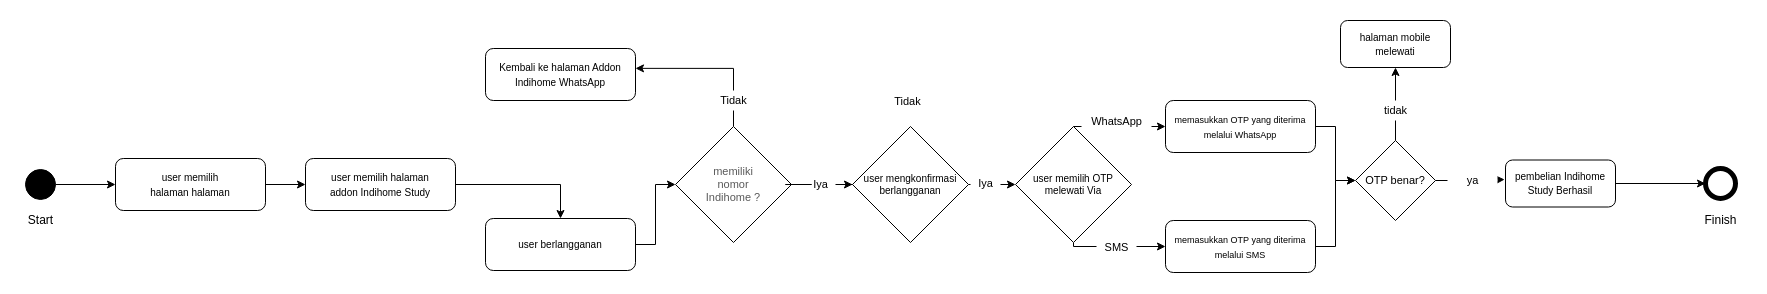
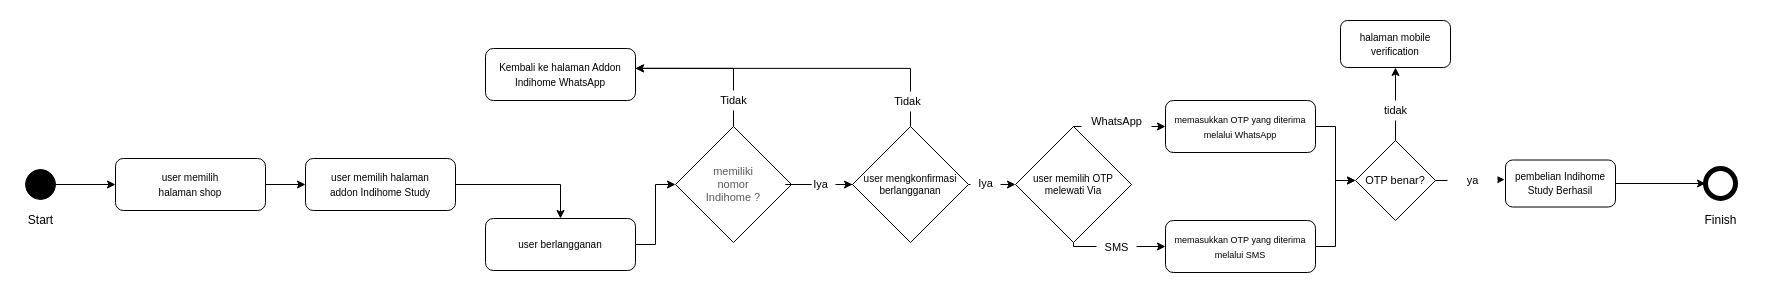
  <mxCell id="0" />
  <mxCell id="1" parent="0" />
  <mxCell id="2" style="edgeStyle=orthogonalEdgeStyle;rounded=0;orthogonalLoop=1;jettySize=auto;html=1;entryX=0;entryY=0.5;entryDx=0;entryDy=0;" edge="1" parent="1" source="3" target="4"><mxGeometry relative="1" as="geometry" /></mxCell>
  <mxCell id="3" value="" style="ellipse;whiteSpace=wrap;html=1;aspect=fixed;fillColor=#000000;" vertex="1" parent="1"><mxGeometry x="25" y="169" width="30" height="30" as="geometry" /></mxCell>
- <mxCell id="4" value="&lt;span style=&quot;font-size: 10px&quot;&gt;user memilih&lt;/span&gt;&lt;br style=&quot;font-size: 10px&quot;&gt;&lt;span style=&quot;font-size: 10px&quot;&gt;halaman halaman&lt;/span&gt;" style="rounded=1;whiteSpace=wrap;html=1;fillColor=#FFFFFF;" vertex="1" parent="1"><mxGeometry x="115" y="158" width="150" height="52" as="geometry" /></mxCell>
+ <mxCell id="4" value="&lt;span style=&quot;font-size: 10px&quot;&gt;user memilih&lt;/span&gt;&lt;br style=&quot;font-size: 10px&quot;&gt;&lt;span style=&quot;font-size: 10px&quot;&gt;halaman shop&lt;/span&gt;" style="rounded=1;whiteSpace=wrap;html=1;fillColor=#FFFFFF;" vertex="1" parent="1"><mxGeometry x="115" y="158" width="150" height="52" as="geometry" /></mxCell>
  <mxCell id="5" style="edgeStyle=orthogonalEdgeStyle;rounded=0;orthogonalLoop=1;jettySize=auto;html=1;exitX=1;exitY=0.5;exitDx=0;exitDy=0;" edge="1" parent="1" source="4" target="7"><mxGeometry relative="1" as="geometry"><mxPoint x="435" y="184" as="sourcePoint" /></mxGeometry></mxCell>
  <mxCell id="6" style="edgeStyle=orthogonalEdgeStyle;rounded=0;orthogonalLoop=1;jettySize=auto;html=1;fontSize=11;" edge="1" parent="1" source="7" target="13"><mxGeometry relative="1" as="geometry" /></mxCell>
  <mxCell id="7" value="&lt;span style=&quot;font-size: 10px&quot;&gt;user memilih halaman&lt;/span&gt;&lt;br style=&quot;font-size: 10px&quot;&gt;&lt;span style=&quot;font-size: 10px&quot;&gt;addon Indihome Study&lt;/span&gt;" style="rounded=1;whiteSpace=wrap;html=1;fillColor=#FFFFFF;" vertex="1" parent="1"><mxGeometry x="305" y="158" width="150" height="52" as="geometry" /></mxCell>
  <mxCell id="8" value="&lt;font style=&quot;font-size: 10px&quot;&gt;&lt;br&gt;&lt;/font&gt;" style="text;html=1;align=center;verticalAlign=middle;resizable=0;points=[];autosize=1;strokeColor=none;fillColor=none;" vertex="1" parent="1"><mxGeometry x="375" y="164" width="20" height="20" as="geometry" /></mxCell>
  <mxCell id="9" style="edgeStyle=orthogonalEdgeStyle;rounded=0;orthogonalLoop=1;jettySize=auto;html=1;entryX=0;entryY=0.5;entryDx=0;entryDy=0;fontSize=11;startArrow=none;" edge="1" parent="1" source="29" target="16"><mxGeometry relative="1" as="geometry" /></mxCell>
  <mxCell id="10" style="edgeStyle=orthogonalEdgeStyle;rounded=0;orthogonalLoop=1;jettySize=auto;html=1;entryX=1;entryY=0.382;entryDx=0;entryDy=0;entryPerimeter=0;fontSize=11;" edge="1" parent="1" source="11" target="27"><mxGeometry relative="1" as="geometry"><Array as="points"><mxPoint x="733" y="68" /></Array></mxGeometry></mxCell>
  <mxCell id="11" value="&lt;font style=&quot;font-size: 11px&quot;&gt;&lt;span style=&quot;font-family: &amp;#34;arial&amp;#34; ; color: rgb(89 , 89 , 89)&quot;&gt;memiliki&lt;/span&gt;&lt;span style=&quot;font-family: &amp;#34;arial&amp;#34; ; color: rgb(89 , 89 , 89)&quot;&gt;&lt;br&gt;&lt;/span&gt;&lt;span style=&quot;font-family: &amp;#34;arial&amp;#34; ; color: rgb(89 , 89 , 89)&quot;&gt;nomor&lt;/span&gt;&lt;span style=&quot;font-family: &amp;#34;arial&amp;#34; ; color: rgb(89 , 89 , 89)&quot;&gt;&lt;br&gt;&lt;/span&gt;&lt;span style=&quot;font-family: &amp;#34;arial&amp;#34; ; color: rgb(89 , 89 , 89)&quot;&gt;Indihome ?&lt;/span&gt;&lt;/font&gt;" style="rhombus;whiteSpace=wrap;html=1;fontSize=10;fillColor=#FFFFFF;" vertex="1" parent="1"><mxGeometry x="675" y="126" width="116" height="116" as="geometry" /></mxCell>
  <mxCell id="12" style="edgeStyle=orthogonalEdgeStyle;rounded=0;orthogonalLoop=1;jettySize=auto;html=1;entryX=0;entryY=0.5;entryDx=0;entryDy=0;fontSize=11;" edge="1" parent="1" source="13" target="11"><mxGeometry relative="1" as="geometry" /></mxCell>
  <mxCell id="13" value="&lt;span style=&quot;font-size: 10px&quot;&gt;user berlangganan&lt;/span&gt;" style="rounded=1;whiteSpace=wrap;html=1;fillColor=#FFFFFF;" vertex="1" parent="1"><mxGeometry x="485" y="218" width="150" height="52" as="geometry" /></mxCell>
  <mxCell id="14" style="edgeStyle=orthogonalEdgeStyle;rounded=0;orthogonalLoop=1;jettySize=auto;html=1;entryX=0;entryY=0.5;entryDx=0;entryDy=0;fontSize=11;" edge="1" parent="1" source="16" target="19"><mxGeometry relative="1" as="geometry" /></mxCell>
+ <mxCell id="15" style="edgeStyle=orthogonalEdgeStyle;rounded=0;orthogonalLoop=1;jettySize=auto;html=1;entryX=1;entryY=0.382;entryDx=0;entryDy=0;entryPerimeter=0;fontSize=11;" edge="1" parent="1" source="16" target="27"><mxGeometry relative="1" as="geometry"><Array as="points"><mxPoint x="910" y="68" /></Array></mxGeometry></mxCell>
  <mxCell id="16" value="user mengkonfirmasi berlangganan" style="rhombus;whiteSpace=wrap;html=1;fontSize=10;fillColor=#FFFFFF;" vertex="1" parent="1"><mxGeometry x="852" y="126" width="116" height="116" as="geometry" /></mxCell>
  <mxCell id="17" style="edgeStyle=orthogonalEdgeStyle;rounded=0;orthogonalLoop=1;jettySize=auto;html=1;entryX=0;entryY=0.5;entryDx=0;entryDy=0;fontSize=11;" edge="1" parent="1" source="19" target="21"><mxGeometry relative="1" as="geometry"><Array as="points"><mxPoint x="1073" y="126" /><mxPoint x="1073" y="126" /></Array></mxGeometry></mxCell>
  <mxCell id="18" style="edgeStyle=orthogonalEdgeStyle;rounded=0;orthogonalLoop=1;jettySize=auto;html=1;fontSize=11;" edge="1" parent="1" source="19" target="23"><mxGeometry relative="1" as="geometry"><Array as="points"><mxPoint x="1073" y="246" /></Array></mxGeometry></mxCell>
  <mxCell id="19" value="user memilih OTP melewati Via" style="rhombus;whiteSpace=wrap;html=1;fontSize=10;fillColor=#FFFFFF;" vertex="1" parent="1"><mxGeometry x="1015" y="126" width="116" height="116" as="geometry" /></mxCell>
  <mxCell id="20" style="edgeStyle=orthogonalEdgeStyle;rounded=0;orthogonalLoop=1;jettySize=auto;html=1;entryX=0;entryY=0.5;entryDx=0;entryDy=0;fontSize=12;" edge="1" parent="1" source="21" target="37"><mxGeometry relative="1" as="geometry" /></mxCell>
  <mxCell id="21" value="&lt;font style=&quot;font-size: 9px&quot;&gt;memasukkan OTP yang diterima melalui WhatsApp&lt;/font&gt;" style="rounded=1;whiteSpace=wrap;html=1;fillColor=#FFFFFF;" vertex="1" parent="1"><mxGeometry x="1165" y="100" width="150" height="52" as="geometry" /></mxCell>
  <mxCell id="22" style="edgeStyle=orthogonalEdgeStyle;rounded=0;orthogonalLoop=1;jettySize=auto;html=1;entryX=0;entryY=0.5;entryDx=0;entryDy=0;fontSize=12;" edge="1" parent="1" source="23" target="37"><mxGeometry relative="1" as="geometry" /></mxCell>
  <mxCell id="23" value="&lt;font style=&quot;font-size: 9px&quot;&gt;memasukkan OTP yang diterima melalui SMS&lt;/font&gt;" style="rounded=1;whiteSpace=wrap;html=1;fillColor=#FFFFFF;" vertex="1" parent="1"><mxGeometry x="1165" y="220" width="150" height="52" as="geometry" /></mxCell>
  <mxCell id="24" value="Iya" style="text;html=1;align=center;verticalAlign=middle;resizable=0;points=[];autosize=1;strokeColor=none;fillColor=default;fontSize=11;" vertex="1" parent="1"><mxGeometry x="970" y="173" width="30" height="20" as="geometry" /></mxCell>
  <mxCell id="25" value="WhatsApp" style="text;html=1;align=center;verticalAlign=middle;resizable=0;points=[];autosize=1;strokeColor=none;fillColor=default;fontSize=11;" vertex="1" parent="1"><mxGeometry x="1081" y="111" width="70" height="20" as="geometry" /></mxCell>
  <mxCell id="26" value="SMS" style="text;html=1;align=center;verticalAlign=middle;resizable=0;points=[];autosize=1;strokeColor=none;fillColor=default;fontSize=11;" vertex="1" parent="1"><mxGeometry x="1096" y="237" width="40" height="20" as="geometry" /></mxCell>
  <mxCell id="27" value="&lt;span style=&quot;font-size: 10px&quot;&gt;Kembali ke halaman Addon Indihome WhatsApp&lt;/span&gt;" style="rounded=1;whiteSpace=wrap;html=1;fillColor=#FFFFFF;" vertex="1" parent="1"><mxGeometry x="485" y="48" width="150" height="52" as="geometry" /></mxCell>
  <mxCell id="28" value="Tidak" style="text;html=1;align=center;verticalAlign=middle;resizable=0;points=[];autosize=1;strokeColor=none;fillColor=default;fontSize=11;" vertex="1" parent="1"><mxGeometry x="713" y="90" width="40" height="20" as="geometry" /></mxCell>
  <mxCell id="29" value="Iya" style="text;html=1;align=center;verticalAlign=middle;resizable=0;points=[];autosize=1;strokeColor=none;fillColor=default;fontSize=11;" vertex="1" parent="1"><mxGeometry x="805" y="174" width="30" height="20" as="geometry" /></mxCell>
  <mxCell id="30" value="" style="edgeStyle=orthogonalEdgeStyle;rounded=0;orthogonalLoop=1;jettySize=auto;html=1;entryX=0;entryY=0.5;entryDx=0;entryDy=0;fontSize=11;endArrow=none;" edge="1" parent="1" source="11" target="29"><mxGeometry relative="1" as="geometry"><mxPoint x="791" y="184" as="sourcePoint" /><mxPoint x="852" y="184" as="targetPoint" /></mxGeometry></mxCell>
  <mxCell id="31" value="Tidak" style="text;html=1;align=center;verticalAlign=middle;resizable=0;points=[];autosize=1;strokeColor=none;fillColor=default;fontSize=11;" vertex="1" parent="1"><mxGeometry x="887" y="91" width="40" height="20" as="geometry" /></mxCell>
  <mxCell id="32" value="" style="ellipse;whiteSpace=wrap;html=1;aspect=fixed;fillColor=none;strokeWidth=5;" vertex="1" parent="1"><mxGeometry x="1705" y="168" width="30" height="30" as="geometry" /></mxCell>
  <mxCell id="33" value="&lt;font style=&quot;font-size: 12px&quot;&gt;Start&lt;/font&gt;" style="text;html=1;align=center;verticalAlign=middle;resizable=0;points=[];autosize=1;strokeColor=none;fillColor=none;fontSize=9;" vertex="1" parent="1"><mxGeometry x="20" y="210" width="40" height="20" as="geometry" /></mxCell>
  <mxCell id="34" value="&lt;font style=&quot;font-size: 12px&quot;&gt;Finish&lt;/font&gt;" style="text;html=1;align=center;verticalAlign=middle;resizable=0;points=[];autosize=1;strokeColor=none;fillColor=none;fontSize=9;" vertex="1" parent="1"><mxGeometry x="1695" y="210" width="50" height="20" as="geometry" /></mxCell>
  <mxCell id="35" style="edgeStyle=orthogonalEdgeStyle;rounded=0;orthogonalLoop=1;jettySize=auto;html=1;entryX=-0.008;entryY=0.416;entryDx=0;entryDy=0;entryPerimeter=0;fontSize=11;" edge="1" parent="1" source="37" target="39"><mxGeometry relative="1" as="geometry" /></mxCell>
  <mxCell id="36" style="edgeStyle=orthogonalEdgeStyle;rounded=0;orthogonalLoop=1;jettySize=auto;html=1;entryX=0.5;entryY=1;entryDx=0;entryDy=0;fontSize=10;" edge="1" parent="1" source="37" target="41"><mxGeometry relative="1" as="geometry" /></mxCell>
  <mxCell id="37" value="&lt;font style=&quot;font-size: 11px&quot;&gt;OTP benar?&lt;/font&gt;" style="rhombus;whiteSpace=wrap;html=1;fontSize=12;strokeWidth=1;fillColor=none;" vertex="1" parent="1"><mxGeometry x="1355" y="140" width="80" height="80" as="geometry" /></mxCell>
  <mxCell id="38" style="edgeStyle=orthogonalEdgeStyle;rounded=0;orthogonalLoop=1;jettySize=auto;html=1;entryX=0;entryY=0.5;entryDx=0;entryDy=0;fontSize=11;" edge="1" parent="1" source="39" target="32"><mxGeometry relative="1" as="geometry" /></mxCell>
  <mxCell id="39" value="&lt;font style=&quot;font-size: 10px&quot;&gt;pembelian Indihome Study Berhasil&lt;/font&gt;" style="rounded=1;whiteSpace=wrap;html=1;fontSize=11;strokeWidth=1;fillColor=none;" vertex="1" parent="1"><mxGeometry x="1505" y="159.5" width="110" height="47" as="geometry" /></mxCell>
  <mxCell id="40" value="ya" style="text;html=1;align=center;verticalAlign=middle;resizable=0;points=[];autosize=1;strokeColor=none;fillColor=default;fontSize=11;" vertex="1" parent="1"><mxGeometry x="1447" y="170" width="50" height="20" as="geometry" /></mxCell>
- <mxCell id="41" value="&lt;font style=&quot;font-size: 10px&quot;&gt;halaman mobile melewati&lt;/font&gt;" style="rounded=1;whiteSpace=wrap;html=1;fontSize=11;strokeWidth=1;fillColor=none;" vertex="1" parent="1"><mxGeometry x="1340" y="20" width="110" height="47" as="geometry" /></mxCell>
+ <mxCell id="41" value="&lt;font style=&quot;font-size: 10px&quot;&gt;halaman mobile verification&lt;/font&gt;" style="rounded=1;whiteSpace=wrap;html=1;fontSize=11;strokeWidth=1;fillColor=none;" vertex="1" parent="1"><mxGeometry x="1340" y="20" width="110" height="47" as="geometry" /></mxCell>
  <mxCell id="42" value="tidak" style="text;html=1;align=center;verticalAlign=middle;resizable=0;points=[];autosize=1;strokeColor=none;fillColor=default;fontSize=11;" vertex="1" parent="1"><mxGeometry x="1375" y="100" width="40" height="20" as="geometry" /></mxCell>
